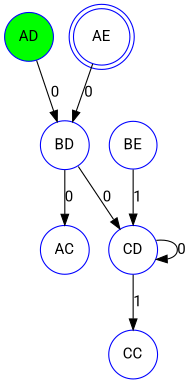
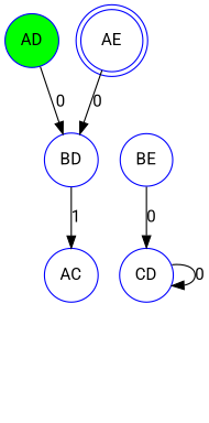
  digraph {
    fontname=Roboto
    node [color=blue fontname=Roboto shape=circle]
    edge [fontname=Roboto]
    AD [fillcolor=green style=filled]
    BD
    CD
    AC
    AE [shape=doublecircle]
-   CC
    BE
    AD -> BD [label=0 width=2.0]
-   BD -> CD [label=0 width=2.0]
-   BD -> AC [label=0 width=2.0]
+   BD -> AC [label=1 width=2.0]
    CD -> CD [label=0 width=2.0]
-   CD -> CC [label=1 width=2.0]
    AE -> BD [label=0 width=2.0]
-   BE -> CD [label=1 width=2.0]
+   BE -> CD [label=0 width=2.0]
  }
